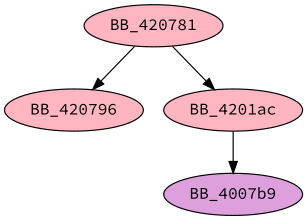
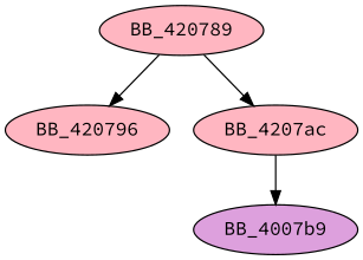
  digraph {
    fontname="Source Code Pro"
    node [fillcolor=lightpink fontname="Source Code Pro" style=filled]
    edge [fontname="Source Code Pro"]
-   BB_420789 [label=BB_420781]
+   BB_420789
    BB_420796
-   BB_4207ac [label=BB_4201ac]
+   BB_4207ac
    n4 [fillcolor=plum label=BB_4007b9]
    BB_420789 -> BB_420796
    BB_420789 -> BB_4207ac
    BB_4207ac -> n4
  }
